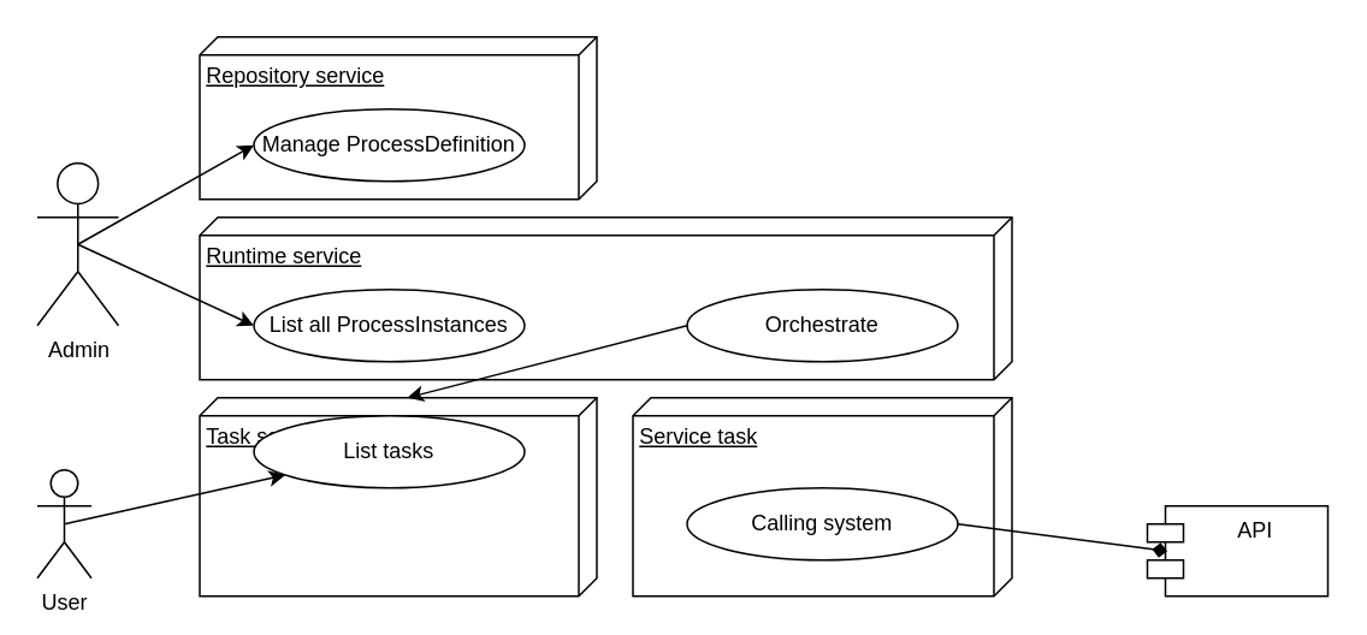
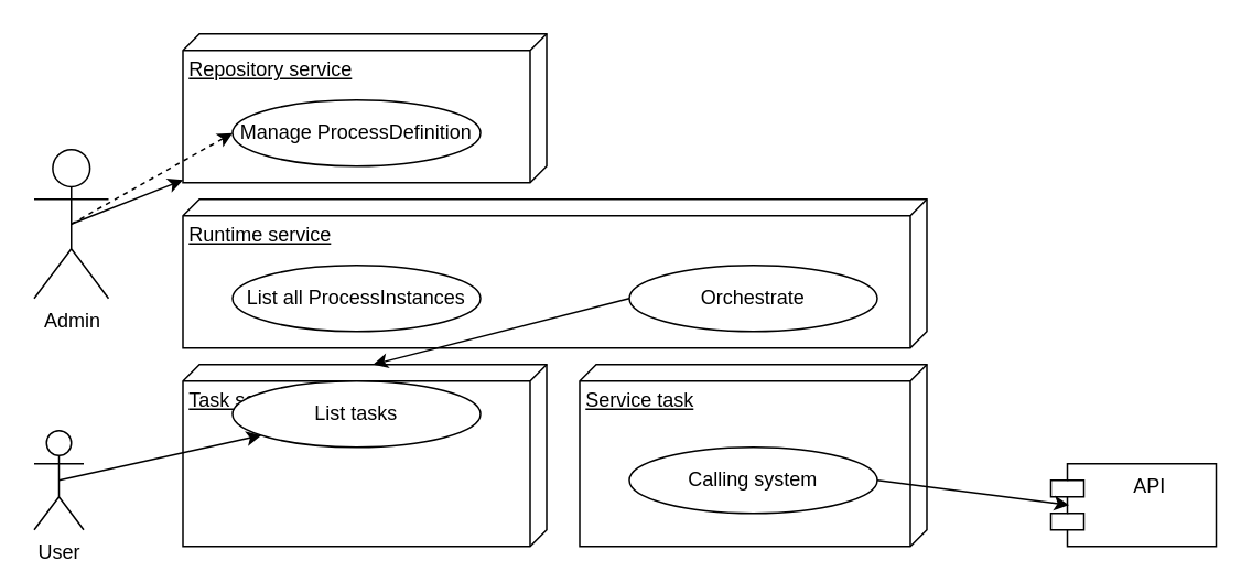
  <mxCell id="0" />
  <mxCell id="1" parent="0" />
  <mxCell id="2" value="User" style="shape=umlActor;verticalLabelPosition=bottom;verticalAlign=top;html=1;outlineConnect=0;" vertex="1" parent="1"><mxGeometry x="20" y="260" width="30" height="60" as="geometry" /></mxCell>
  <mxCell id="3" value="Task service" style="verticalAlign=top;align=left;spacingTop=8;spacingLeft=2;spacingRight=12;shape=cube;size=10;direction=south;fontStyle=4;html=1;" vertex="1" parent="1"><mxGeometry x="110" y="220" width="220" height="110" as="geometry" /></mxCell>
  <mxCell id="4" value="List tasks" style="ellipse;whiteSpace=wrap;html=1;" vertex="1" parent="1"><mxGeometry x="140" y="230" width="150" height="40" as="geometry" /></mxCell>
  <mxCell id="5" value="Service task" style="verticalAlign=top;align=left;spacingTop=8;spacingLeft=2;spacingRight=12;shape=cube;size=10;direction=south;fontStyle=4;html=1;" vertex="1" parent="1"><mxGeometry x="350" y="220" width="210" height="110" as="geometry" /></mxCell>
  <mxCell id="6" value="Calling system" style="ellipse;whiteSpace=wrap;html=1;" vertex="1" parent="1"><mxGeometry x="380" y="270" width="150" height="40" as="geometry" /></mxCell>
  <mxCell id="7" value="API" style="shape=module;align=left;spacingLeft=20;align=center;verticalAlign=top;" vertex="1" parent="1"><mxGeometry x="635" y="280" width="100" height="50" as="geometry" /></mxCell>
- <mxCell id="8" value="" style="endArrow=diamond;html=1;exitX=1;exitY=0.5;exitDx=0;exitDy=0;entryX=0.11;entryY=0.5;entryDx=0;entryDy=0;entryPerimeter=0;" edge="1" parent="1" source="6" target="7"><mxGeometry width="50" height="50" relative="1" as="geometry"><mxPoint x="610" y="410" as="sourcePoint" /><mxPoint x="660" y="360" as="targetPoint" /></mxGeometry></mxCell>
+ <mxCell id="8" value="" style="endArrow=classic;html=1;exitX=1;exitY=0.5;exitDx=0;exitDy=0;entryX=0.11;entryY=0.5;entryDx=0;entryDy=0;entryPerimeter=0;" edge="1" parent="1" source="6" target="7"><mxGeometry width="50" height="50" relative="1" as="geometry"><mxPoint x="610" y="410" as="sourcePoint" /><mxPoint x="660" y="360" as="targetPoint" /></mxGeometry></mxCell>
  <mxCell id="9" value="" style="endArrow=classic;html=1;exitX=0.5;exitY=0.5;exitDx=0;exitDy=0;exitPerimeter=0;" edge="1" parent="1" source="2" target="4"><mxGeometry width="50" height="50" relative="1" as="geometry"><mxPoint x="40" y="286" as="sourcePoint" /><mxPoint x="250" y="370" as="targetPoint" /></mxGeometry></mxCell>
  <mxCell id="10" value="Repository service" style="verticalAlign=top;align=left;spacingTop=8;spacingLeft=2;spacingRight=12;shape=cube;size=10;direction=south;fontStyle=4;html=1;" vertex="1" parent="1"><mxGeometry x="110" y="20" width="220" height="90" as="geometry" /></mxCell>
  <mxCell id="11" value="Admin" style="shape=umlActor;verticalLabelPosition=bottom;verticalAlign=top;html=1;outlineConnect=0;" vertex="1" parent="1"><mxGeometry x="20" y="90" width="45" height="90" as="geometry" /></mxCell>
  <mxCell id="12" value="Manage ProcessDefinition" style="ellipse;whiteSpace=wrap;html=1;" vertex="1" parent="1"><mxGeometry x="140" y="60" width="150" height="40" as="geometry" /></mxCell>
- <mxCell id="13" value="" style="endArrow=classic;html=1;exitX=0.5;exitY=0.5;exitDx=0;exitDy=0;exitPerimeter=0;entryX=0;entryY=0.5;entryDx=0;entryDy=0;" edge="1" parent="1" target="12" source="11"><mxGeometry width="50" height="50" relative="1" as="geometry"><mxPoint x="35" y="90" as="sourcePoint" /><mxPoint x="250" y="170" as="targetPoint" /></mxGeometry></mxCell>
+ <mxCell id="13" value="" style="endArrow=classic;html=1;exitX=0.5;exitY=0.5;exitDx=0;exitDy=0;exitPerimeter=0;entryX=0;entryY=0.5;entryDx=0;entryDy=0;dashed=1;" edge="1" parent="1" target="12" source="11"><mxGeometry width="50" height="50" relative="1" as="geometry"><mxPoint x="35" y="90" as="sourcePoint" /><mxPoint x="250" y="170" as="targetPoint" /></mxGeometry></mxCell>
  <mxCell id="14" value="Runtime service" style="verticalAlign=top;align=left;spacingTop=8;spacingLeft=2;spacingRight=12;shape=cube;size=10;direction=south;fontStyle=4;html=1;" vertex="1" parent="1"><mxGeometry x="110" y="120" width="450" height="90" as="geometry" /></mxCell>
  <mxCell id="15" value="List all ProcessInstances" style="ellipse;whiteSpace=wrap;html=1;" vertex="1" parent="1"><mxGeometry x="140" y="160" width="150" height="40" as="geometry" /></mxCell>
- <mxCell id="16" value="" style="endArrow=classic;html=1;exitX=0.5;exitY=0.5;exitDx=0;exitDy=0;exitPerimeter=0;entryX=0;entryY=0.5;entryDx=0;entryDy=0;" edge="1" parent="1" source="11" target="15"><mxGeometry width="50" height="50" relative="1" as="geometry"><mxPoint x="45" y="140" as="sourcePoint" /><mxPoint x="167.383" y="112.804" as="targetPoint" /></mxGeometry></mxCell>
+ <mxCell id="16" value="" style="endArrow=classic;html=1;exitX=0.5;exitY=0.5;exitDx=0;exitDy=0;exitPerimeter=0;" edge="1" parent="1" source="11" target="10"><mxGeometry width="50" height="50" relative="1" as="geometry"><mxPoint x="45" y="140" as="sourcePoint" /><mxPoint x="167.383" y="112.804" as="targetPoint" /></mxGeometry></mxCell>
  <mxCell id="17" value="Orchestrate" style="ellipse;whiteSpace=wrap;html=1;" vertex="1" parent="1"><mxGeometry x="380" y="160" width="150" height="40" as="geometry" /></mxCell>
  <mxCell id="18" value="" style="endArrow=classic;html=1;exitX=0;exitY=0.5;exitDx=0;exitDy=0;entryX=0;entryY=0;entryDx=0;entryDy=105;entryPerimeter=0;" edge="1" parent="1" source="17" target="3"><mxGeometry width="50" height="50" relative="1" as="geometry"><mxPoint x="45" y="130" as="sourcePoint" /><mxPoint x="150" y="190" as="targetPoint" /></mxGeometry></mxCell>
